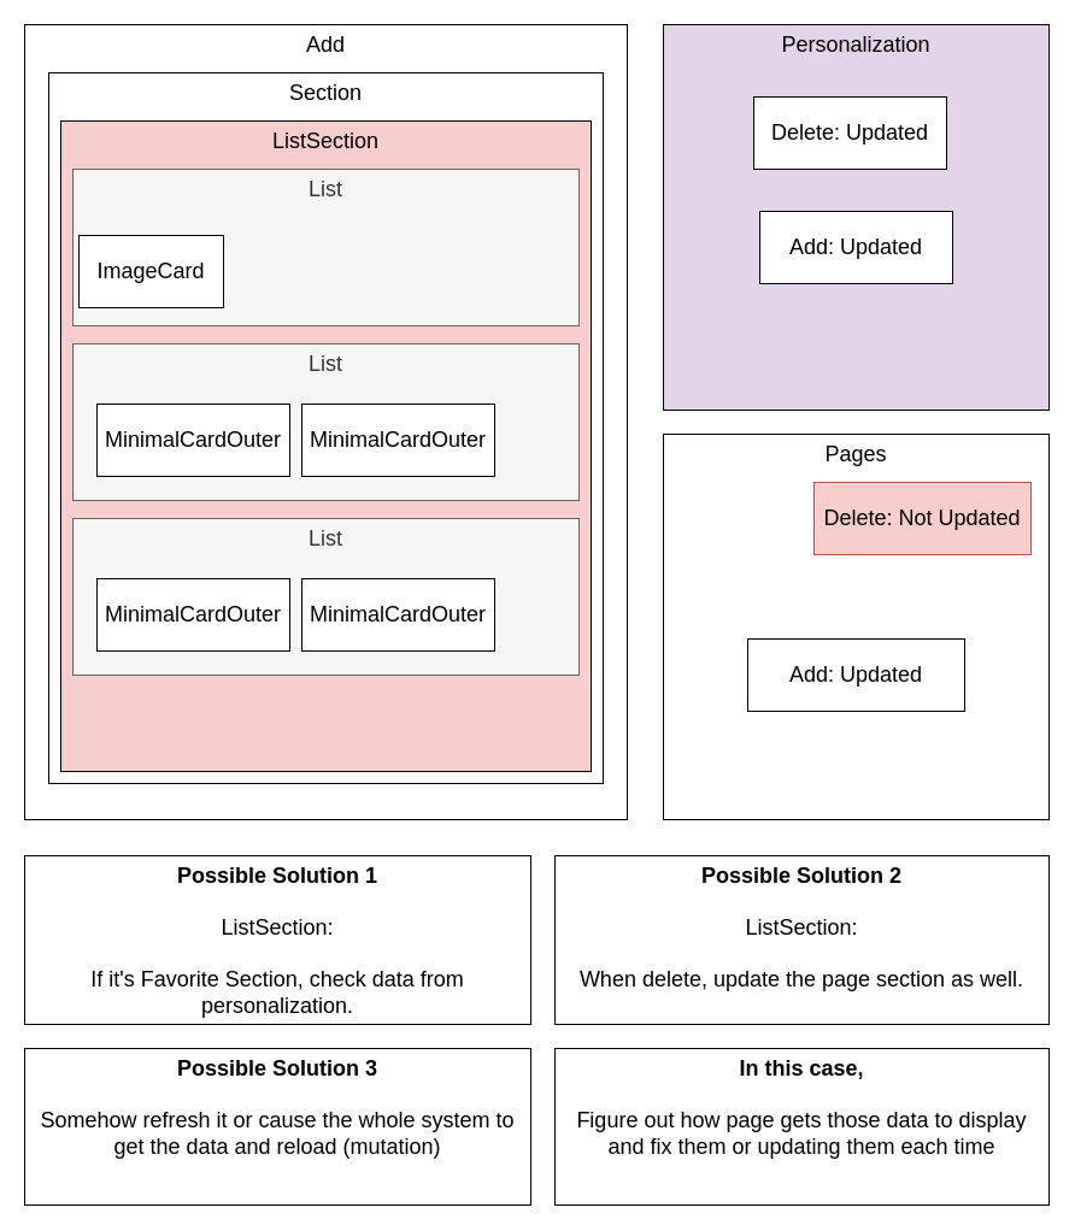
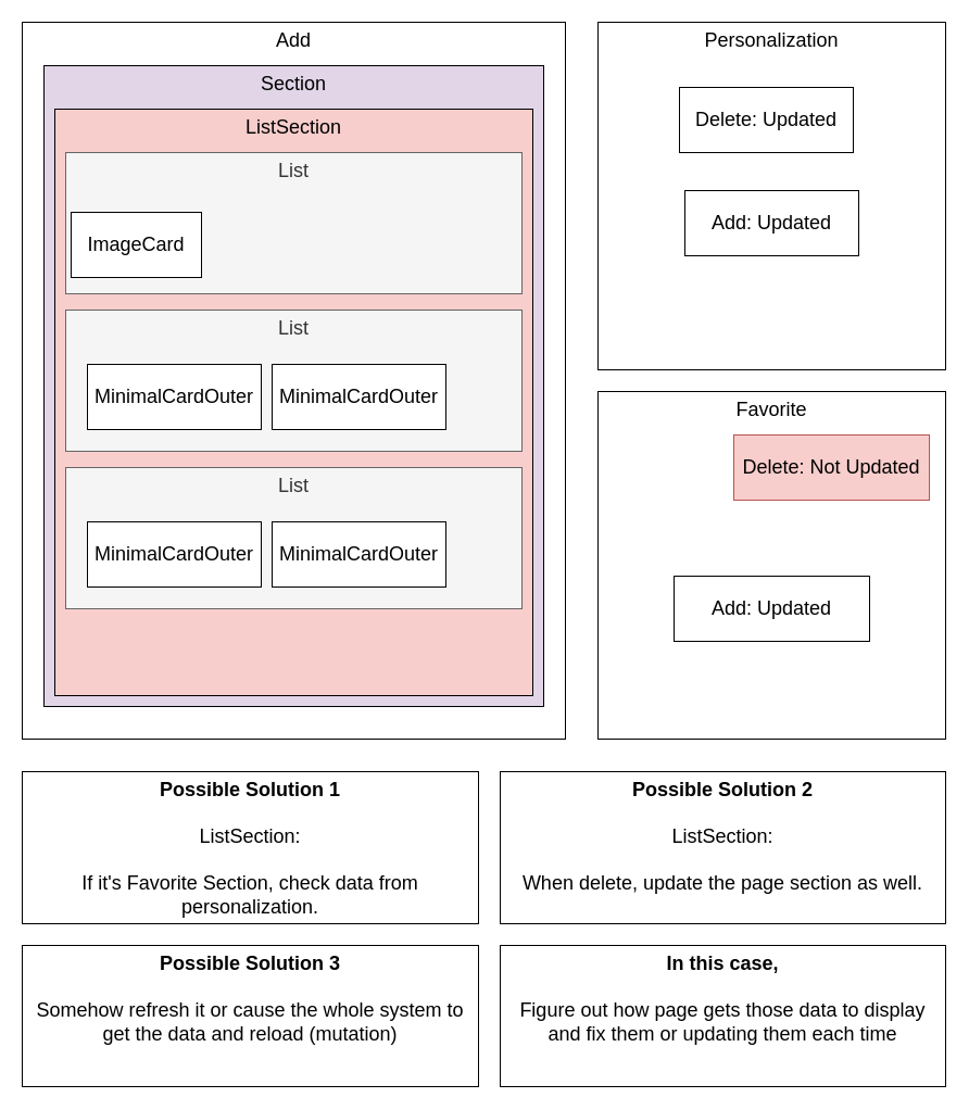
  <mxCell id="0" />
  <mxCell id="1" parent="0" />
  <mxCell id="2" value="Add" style="rounded=0;whiteSpace=wrap;html=1;verticalAlign=top;fontSize=18;" vertex="1" parent="1"><mxGeometry x="20" y="20" width="500" height="660" as="geometry" /></mxCell>
- <mxCell id="3" value="Section" style="rounded=0;whiteSpace=wrap;html=1;verticalAlign=top;fontSize=18;" vertex="1" parent="1"><mxGeometry x="40" y="60" width="460" height="590" as="geometry" /></mxCell>
+ <mxCell id="3" value="Section" style="rounded=0;whiteSpace=wrap;html=1;verticalAlign=top;fontSize=18;fillColor=#e1d5e7;" vertex="1" parent="1"><mxGeometry x="40" y="60" width="460" height="590" as="geometry" /></mxCell>
  <mxCell id="4" value="ListSection" style="rounded=0;whiteSpace=wrap;html=1;verticalAlign=top;fontSize=18;fillColor=#f8cecc;" vertex="1" parent="1"><mxGeometry x="50" y="100" width="440" height="540" as="geometry" /></mxCell>
  <mxCell id="5" value="List" style="rounded=0;whiteSpace=wrap;html=1;verticalAlign=top;fontSize=18;fillColor=#f5f5f5;fontColor=#333333;strokeColor=#666666;" vertex="1" parent="1"><mxGeometry x="60" y="140" width="420" height="130" as="geometry" /></mxCell>
  <mxCell id="6" value="ImageCard" style="rounded=0;whiteSpace=wrap;html=1;fontSize=18;" vertex="1" parent="1"><mxGeometry x="65" y="195" width="120" height="60" as="geometry" /></mxCell>
  <mxCell id="7" value="List" style="rounded=0;whiteSpace=wrap;html=1;verticalAlign=top;fontSize=18;fillColor=#f5f5f5;fontColor=#333333;strokeColor=#666666;" vertex="1" parent="1"><mxGeometry x="60" y="285" width="420" height="130" as="geometry" /></mxCell>
  <mxCell id="8" value="MinimalCardOuter" style="rounded=0;whiteSpace=wrap;html=1;fontSize=18;" vertex="1" parent="1"><mxGeometry x="80" y="335" width="160" height="60" as="geometry" /></mxCell>
  <mxCell id="9" value="List" style="rounded=0;whiteSpace=wrap;html=1;verticalAlign=top;fontSize=18;fillColor=#f5f5f5;fontColor=#333333;strokeColor=#666666;" vertex="1" parent="1"><mxGeometry x="60" y="430" width="420" height="130" as="geometry" /></mxCell>
  <mxCell id="10" value="MinimalCardOuter" style="rounded=0;whiteSpace=wrap;html=1;fontSize=18;" vertex="1" parent="1"><mxGeometry x="80" y="480" width="160" height="60" as="geometry" /></mxCell>
  <mxCell id="11" value="MinimalCardOuter" style="rounded=0;whiteSpace=wrap;html=1;fontSize=18;" vertex="1" parent="1"><mxGeometry x="250" y="335" width="160" height="60" as="geometry" /></mxCell>
  <mxCell id="12" value="MinimalCardOuter" style="rounded=0;whiteSpace=wrap;html=1;fontSize=18;" vertex="1" parent="1"><mxGeometry x="250" y="480" width="160" height="60" as="geometry" /></mxCell>
- <mxCell id="13" value="Personalization" style="rounded=0;whiteSpace=wrap;html=1;verticalAlign=top;fontSize=18;fillColor=#e1d5e7;" vertex="1" parent="1"><mxGeometry x="550" y="20" width="320" height="320" as="geometry" /></mxCell>
- <mxCell id="14" value="Pages" style="rounded=0;whiteSpace=wrap;html=1;verticalAlign=top;fontSize=18;" vertex="1" parent="1"><mxGeometry x="550" y="360" width="320" height="320" as="geometry" /></mxCell>
+ <mxCell id="13" value="Personalization" style="rounded=0;whiteSpace=wrap;html=1;verticalAlign=top;fontSize=18;" vertex="1" parent="1"><mxGeometry x="550" y="20" width="320" height="320" as="geometry" /></mxCell>
+ <mxCell id="14" value="Favorite" style="rounded=0;whiteSpace=wrap;html=1;verticalAlign=top;fontSize=18;" vertex="1" parent="1"><mxGeometry x="550" y="360" width="320" height="320" as="geometry" /></mxCell>
  <mxCell id="15" value="Delete: Not Updated" style="rounded=0;whiteSpace=wrap;html=1;fontSize=18;fillColor=#f8cecc;strokeColor=#b85450;" vertex="1" parent="1"><mxGeometry x="675" y="400" width="180" height="60" as="geometry" /></mxCell>
  <mxCell id="16" value="Delete: Updated" style="rounded=0;whiteSpace=wrap;html=1;fontSize=18;" vertex="1" parent="1"><mxGeometry x="625" y="80" width="160" height="60" as="geometry" /></mxCell>
  <mxCell id="17" value="Add: Updated" style="rounded=0;whiteSpace=wrap;html=1;fontSize=18;" vertex="1" parent="1"><mxGeometry x="620" y="530" width="180" height="60" as="geometry" /></mxCell>
  <mxCell id="18" value="Add: Updated" style="rounded=0;whiteSpace=wrap;html=1;fontSize=18;" vertex="1" parent="1"><mxGeometry x="630" y="175" width="160" height="60" as="geometry" /></mxCell>
  <mxCell id="19" value="&lt;b&gt;Possible Solution 1&lt;/b&gt;&lt;br&gt;&lt;br&gt;ListSection:&lt;br&gt;&lt;br&gt;If it's Favorite Section, check data from personalization." style="rounded=0;whiteSpace=wrap;html=1;verticalAlign=top;fontSize=18;" vertex="1" parent="1"><mxGeometry x="20" y="710" width="420" height="140" as="geometry" /></mxCell>
  <mxCell id="20" value="&lt;b&gt;Possible Solution 2&lt;/b&gt;&lt;br&gt;&lt;br&gt;ListSection:&lt;br&gt;&lt;br&gt;When delete, update the page section as well." style="rounded=0;whiteSpace=wrap;html=1;verticalAlign=top;fontSize=18;" vertex="1" parent="1"><mxGeometry x="460" y="710" width="410" height="140" as="geometry" /></mxCell>
  <mxCell id="21" value="&lt;b&gt;In this case,&lt;/b&gt;&lt;br&gt;&lt;br&gt;Figure out how page gets those data to display&lt;br&gt;and fix them or updating them each time" style="rounded=0;whiteSpace=wrap;html=1;verticalAlign=top;fontSize=18;" vertex="1" parent="1"><mxGeometry x="460" y="870" width="410" height="130" as="geometry" /></mxCell>
  <mxCell id="22" value="&lt;b&gt;Possible Solution 3&lt;/b&gt;&lt;br&gt;&lt;br&gt;Somehow refresh it or cause the whole system to get the data and reload (mutation)" style="rounded=0;whiteSpace=wrap;html=1;verticalAlign=top;fontSize=18;" vertex="1" parent="1"><mxGeometry x="20" y="870" width="420" height="130" as="geometry" /></mxCell>
